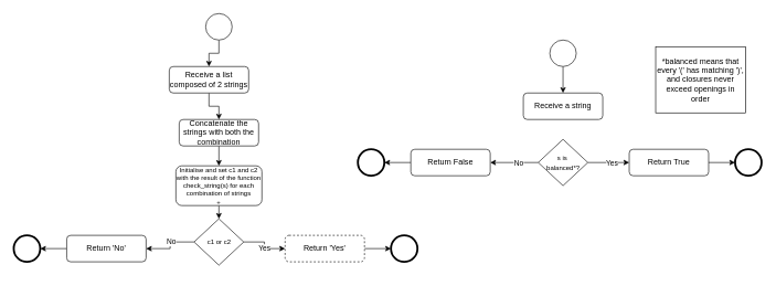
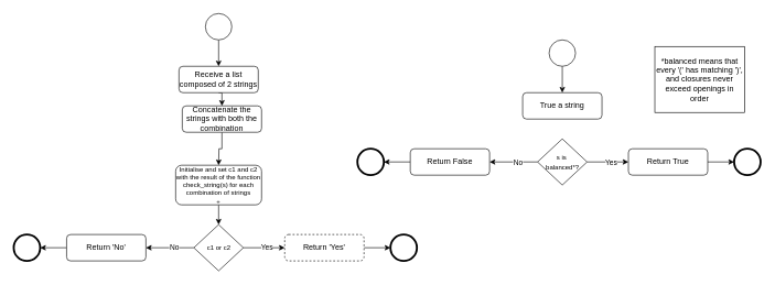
  <mxCell id="0" />
  <mxCell id="1" parent="0" />
  <mxCell id="2" style="edgeStyle=orthogonalEdgeStyle;rounded=0;orthogonalLoop=1;jettySize=auto;html=1;exitX=0.5;exitY=1;exitDx=0;exitDy=0;entryX=0.5;entryY=0;entryDx=0;entryDy=0;" edge="1" parent="1" source="3" target="5"><mxGeometry relative="1" as="geometry"><mxPoint x="410" y="50" as="targetPoint" /></mxGeometry></mxCell>
  <mxCell id="3" value="" style="ellipse;whiteSpace=wrap;html=1;aspect=fixed;" parent="1" vertex="1"><mxGeometry x="310" y="20" width="40" height="40" as="geometry" /></mxCell>
  <mxCell id="4" style="edgeStyle=orthogonalEdgeStyle;rounded=0;orthogonalLoop=1;jettySize=auto;html=1;exitX=0.5;exitY=1;exitDx=0;exitDy=0;entryX=0.5;entryY=0;entryDx=0;entryDy=0;" edge="1" parent="1" source="5" target="10"><mxGeometry relative="1" as="geometry" /></mxCell>
- <mxCell id="5" value="Receive a list composed of 2 strings" style="rounded=1;whiteSpace=wrap;html=1;" vertex="1" parent="1"><mxGeometry x="255" y="100" width="120" height="40" as="geometry" /></mxCell>
+ <mxCell id="5" value="Receive a list composed of 2 strings" style="rounded=1;whiteSpace=wrap;html=1;" vertex="1" parent="1"><mxGeometry x="270" y="100" width="120" height="40" as="geometry" /></mxCell>
  <mxCell id="6" style="edgeStyle=orthogonalEdgeStyle;rounded=0;orthogonalLoop=1;jettySize=auto;html=1;exitX=1;exitY=0.5;exitDx=0;exitDy=0;entryX=0;entryY=0.5;entryDx=0;entryDy=0;" edge="1" parent="1" source="7" target="8"><mxGeometry relative="1" as="geometry" /></mxCell>
  <mxCell id="7" value="Return 'Yes'" style="rounded=1;whiteSpace=wrap;html=1;dashed=1;" vertex="1" parent="1"><mxGeometry x="430" y="355" width="120" height="40" as="geometry" /></mxCell>
  <mxCell id="8" value="" style="ellipse;whiteSpace=wrap;html=1;aspect=fixed;strokeWidth=3;" vertex="1" parent="1"><mxGeometry x="590" y="355" width="40" height="40" as="geometry" /></mxCell>
  <mxCell id="9" style="edgeStyle=orthogonalEdgeStyle;rounded=0;orthogonalLoop=1;jettySize=auto;html=1;exitX=0.5;exitY=1;exitDx=0;exitDy=0;" edge="1" parent="1" source="10"><mxGeometry relative="1" as="geometry"><mxPoint x="330" y="250" as="targetPoint" /></mxGeometry></mxCell>
- <mxCell id="10" value="Concatenate the strings with both the combination" style="rounded=1;whiteSpace=wrap;html=1;" vertex="1" parent="1"><mxGeometry x="270" y="180" width="120" height="40" as="geometry" /></mxCell>
+ <mxCell id="10" value="Concatenate the strings with both the combination" style="rounded=1;whiteSpace=wrap;html=1;" vertex="1" parent="1"><mxGeometry x="275" y="160" width="120" height="40" as="geometry" /></mxCell>
  <mxCell id="11" style="edgeStyle=orthogonalEdgeStyle;rounded=0;orthogonalLoop=1;jettySize=auto;html=1;exitX=1;exitY=0.5;exitDx=0;exitDy=0;entryX=0;entryY=0.5;entryDx=0;entryDy=0;" edge="1" parent="1" source="15" target="7"><mxGeometry relative="1" as="geometry" /></mxCell>
  <mxCell id="12" value="Yes" style="edgeLabel;html=1;align=center;verticalAlign=middle;resizable=0;points=[];" vertex="1" connectable="0" parent="11"><mxGeometry x="0.157" relative="1" as="geometry"><mxPoint x="-1" y="-1" as="offset" /></mxGeometry></mxCell>
  <mxCell id="13" style="edgeStyle=orthogonalEdgeStyle;rounded=0;orthogonalLoop=1;jettySize=auto;html=1;exitX=0;exitY=0.5;exitDx=0;exitDy=0;entryX=1;entryY=0.5;entryDx=0;entryDy=0;" edge="1" parent="1" source="15" target="17"><mxGeometry relative="1" as="geometry" /></mxCell>
  <mxCell id="14" value="No" style="edgeLabel;html=1;align=center;verticalAlign=middle;resizable=0;points=[];" vertex="1" connectable="0" parent="13"><mxGeometry x="-0.159" y="1" relative="1" as="geometry"><mxPoint y="-2" as="offset" /></mxGeometry></mxCell>
- <mxCell id="15" value="&lt;font size=&quot;1&quot;&gt;c1 or c2&lt;/font&gt;" style="rhombus;whiteSpace=wrap;html=1;" vertex="1" parent="1"><mxGeometry x="292.5" y="330" width="75" height="70" as="geometry" /></mxCell>
+ <mxCell id="15" value="&lt;font size=&quot;1&quot;&gt;c1 or c2&lt;/font&gt;" style="rhombus;whiteSpace=wrap;html=1;" vertex="1" parent="1"><mxGeometry x="292.5" y="340" width="75" height="70" as="geometry" /></mxCell>
  <mxCell id="16" style="edgeStyle=orthogonalEdgeStyle;rounded=0;orthogonalLoop=1;jettySize=auto;html=1;exitX=0;exitY=0.5;exitDx=0;exitDy=0;entryX=1;entryY=0.5;entryDx=0;entryDy=0;" edge="1" parent="1" source="17" target="18"><mxGeometry relative="1" as="geometry" /></mxCell>
  <mxCell id="17" value="Return 'No'" style="rounded=1;whiteSpace=wrap;html=1;" vertex="1" parent="1"><mxGeometry x="100" y="355" width="120" height="40" as="geometry" /></mxCell>
  <mxCell id="18" value="" style="ellipse;whiteSpace=wrap;html=1;aspect=fixed;strokeWidth=3;" vertex="1" parent="1"><mxGeometry x="20" y="355" width="40" height="40" as="geometry" /></mxCell>
  <mxCell id="19" style="edgeStyle=orthogonalEdgeStyle;rounded=0;orthogonalLoop=1;jettySize=auto;html=1;exitX=0.5;exitY=1;exitDx=0;exitDy=0;entryX=0.5;entryY=0;entryDx=0;entryDy=0;" edge="1" parent="1" source="20" target="15"><mxGeometry relative="1" as="geometry"><mxPoint x="370" y="340" as="targetPoint" /></mxGeometry></mxCell>
  <mxCell id="20" value="Initialise and set c1 and c2 with the result of the function check_string(s) for each combination of strings&lt;div&gt;+&lt;/div&gt;" style="rounded=1;whiteSpace=wrap;html=1;fontSize=10;" vertex="1" parent="1"><mxGeometry x="265" y="250" width="130" height="60" as="geometry" /></mxCell>
  <mxCell id="21" style="edgeStyle=orthogonalEdgeStyle;rounded=0;orthogonalLoop=1;jettySize=auto;html=1;exitX=0.5;exitY=1;exitDx=0;exitDy=0;entryX=0.5;entryY=0;entryDx=0;entryDy=0;" edge="1" parent="1" source="22" target="23"><mxGeometry relative="1" as="geometry"><mxPoint x="930" y="90" as="targetPoint" /></mxGeometry></mxCell>
  <mxCell id="22" value="" style="ellipse;whiteSpace=wrap;html=1;aspect=fixed;" vertex="1" parent="1"><mxGeometry x="830" y="60" width="40" height="40" as="geometry" /></mxCell>
- <mxCell id="23" value="Receive a string" style="rounded=1;whiteSpace=wrap;html=1;" vertex="1" parent="1"><mxGeometry x="790" y="140" width="120" height="40" as="geometry" /></mxCell>
+ <mxCell id="23" value="True a string" style="rounded=1;whiteSpace=wrap;html=1;" vertex="1" parent="1"><mxGeometry x="790" y="140" width="120" height="40" as="geometry" /></mxCell>
  <mxCell id="24" style="edgeStyle=orthogonalEdgeStyle;rounded=0;orthogonalLoop=1;jettySize=auto;html=1;exitX=1;exitY=0.5;exitDx=0;exitDy=0;entryX=0;entryY=0.5;entryDx=0;entryDy=0;" edge="1" parent="1" source="25" target="26"><mxGeometry relative="1" as="geometry" /></mxCell>
  <mxCell id="25" value="Return True" style="rounded=1;whiteSpace=wrap;html=1;" vertex="1" parent="1"><mxGeometry x="950" y="225" width="120" height="40" as="geometry" /></mxCell>
  <mxCell id="26" value="" style="ellipse;whiteSpace=wrap;html=1;aspect=fixed;strokeWidth=3;" vertex="1" parent="1"><mxGeometry x="1110" y="225" width="40" height="40" as="geometry" /></mxCell>
  <mxCell id="27" style="edgeStyle=orthogonalEdgeStyle;rounded=0;orthogonalLoop=1;jettySize=auto;html=1;exitX=1;exitY=0.5;exitDx=0;exitDy=0;entryX=0;entryY=0.5;entryDx=0;entryDy=0;" edge="1" parent="1" source="31" target="25"><mxGeometry relative="1" as="geometry" /></mxCell>
  <mxCell id="28" value="Yes" style="edgeLabel;html=1;align=center;verticalAlign=middle;resizable=0;points=[];" vertex="1" connectable="0" parent="27"><mxGeometry x="0.157" relative="1" as="geometry"><mxPoint as="offset" /></mxGeometry></mxCell>
  <mxCell id="29" style="edgeStyle=orthogonalEdgeStyle;rounded=0;orthogonalLoop=1;jettySize=auto;html=1;exitX=0;exitY=0.5;exitDx=0;exitDy=0;entryX=1;entryY=0.5;entryDx=0;entryDy=0;" edge="1" parent="1" source="31" target="33"><mxGeometry relative="1" as="geometry" /></mxCell>
  <mxCell id="30" value="No" style="edgeLabel;html=1;align=center;verticalAlign=middle;resizable=0;points=[];" vertex="1" connectable="0" parent="29"><mxGeometry x="-0.159" y="1" relative="1" as="geometry"><mxPoint as="offset" /></mxGeometry></mxCell>
  <mxCell id="31" value="&lt;font size=&quot;1&quot;&gt;s &lt;/font&gt;&lt;font size=&quot;1&quot;&gt;is&amp;nbsp;&lt;/font&gt;&lt;div&gt;&lt;span style=&quot;font-size: x-small;&quot;&gt;balanced*?&lt;/span&gt;&lt;/div&gt;" style="rhombus;whiteSpace=wrap;html=1;" vertex="1" parent="1"><mxGeometry x="812.5" y="210" width="75" height="70" as="geometry" /></mxCell>
  <mxCell id="32" style="edgeStyle=orthogonalEdgeStyle;rounded=0;orthogonalLoop=1;jettySize=auto;html=1;exitX=0;exitY=0.5;exitDx=0;exitDy=0;entryX=1;entryY=0.5;entryDx=0;entryDy=0;" edge="1" parent="1" source="33" target="34"><mxGeometry relative="1" as="geometry" /></mxCell>
  <mxCell id="33" value="Return False" style="rounded=1;whiteSpace=wrap;html=1;" vertex="1" parent="1"><mxGeometry x="620" y="225" width="120" height="40" as="geometry" /></mxCell>
  <mxCell id="34" value="" style="ellipse;whiteSpace=wrap;html=1;aspect=fixed;strokeWidth=3;" vertex="1" parent="1"><mxGeometry x="540" y="225" width="40" height="40" as="geometry" /></mxCell>
  <mxCell id="35" value="*balanced means that every '(' has matching ')', and closures never exceed openings in order" style="rounded=0;whiteSpace=wrap;html=1;" vertex="1" parent="1"><mxGeometry x="990" y="70" width="136" height="100" as="geometry" /></mxCell>
